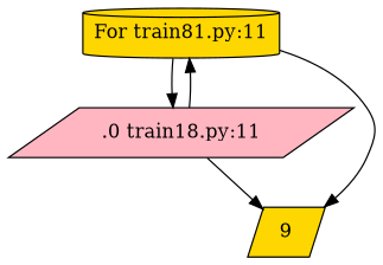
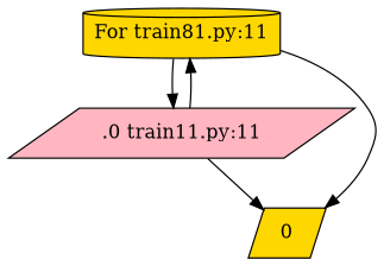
  strict digraph {
    node [fillcolor=gold shape=parallelogram style=filled]
    n1 [label="For train81.py:11" shape=cylinder]
-   ".0 train11.py:11" [fillcolor=lightpink label=".0 train18.py:11"]
-   0 [label=9]
+   ".0 train11.py:11" [fillcolor=lightpink]
+   0
    n1 -> ".0 train11.py:11"
    n1 -> 0
    ".0 train11.py:11" -> n1
    ".0 train11.py:11" -> 0
  }
